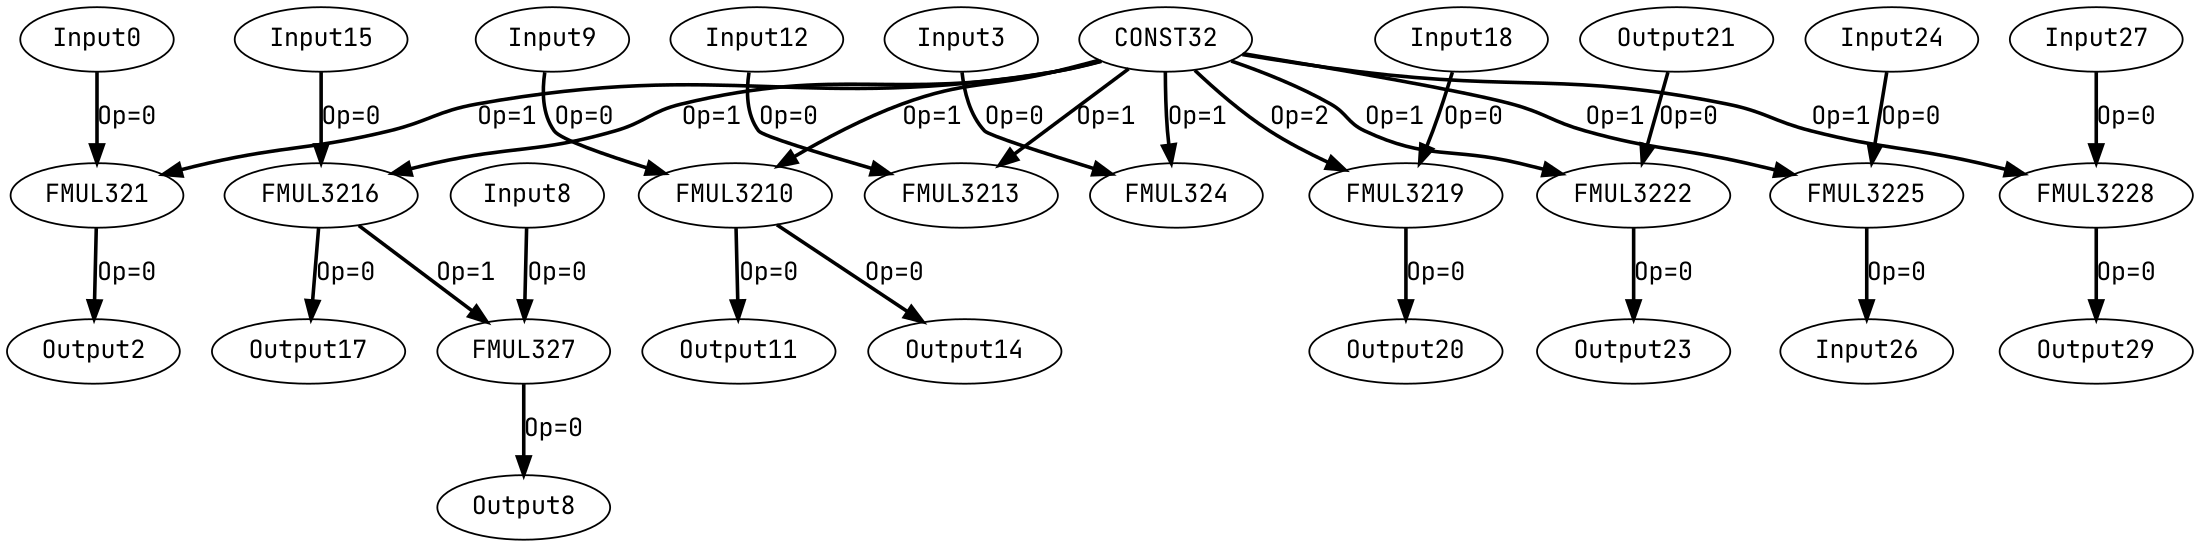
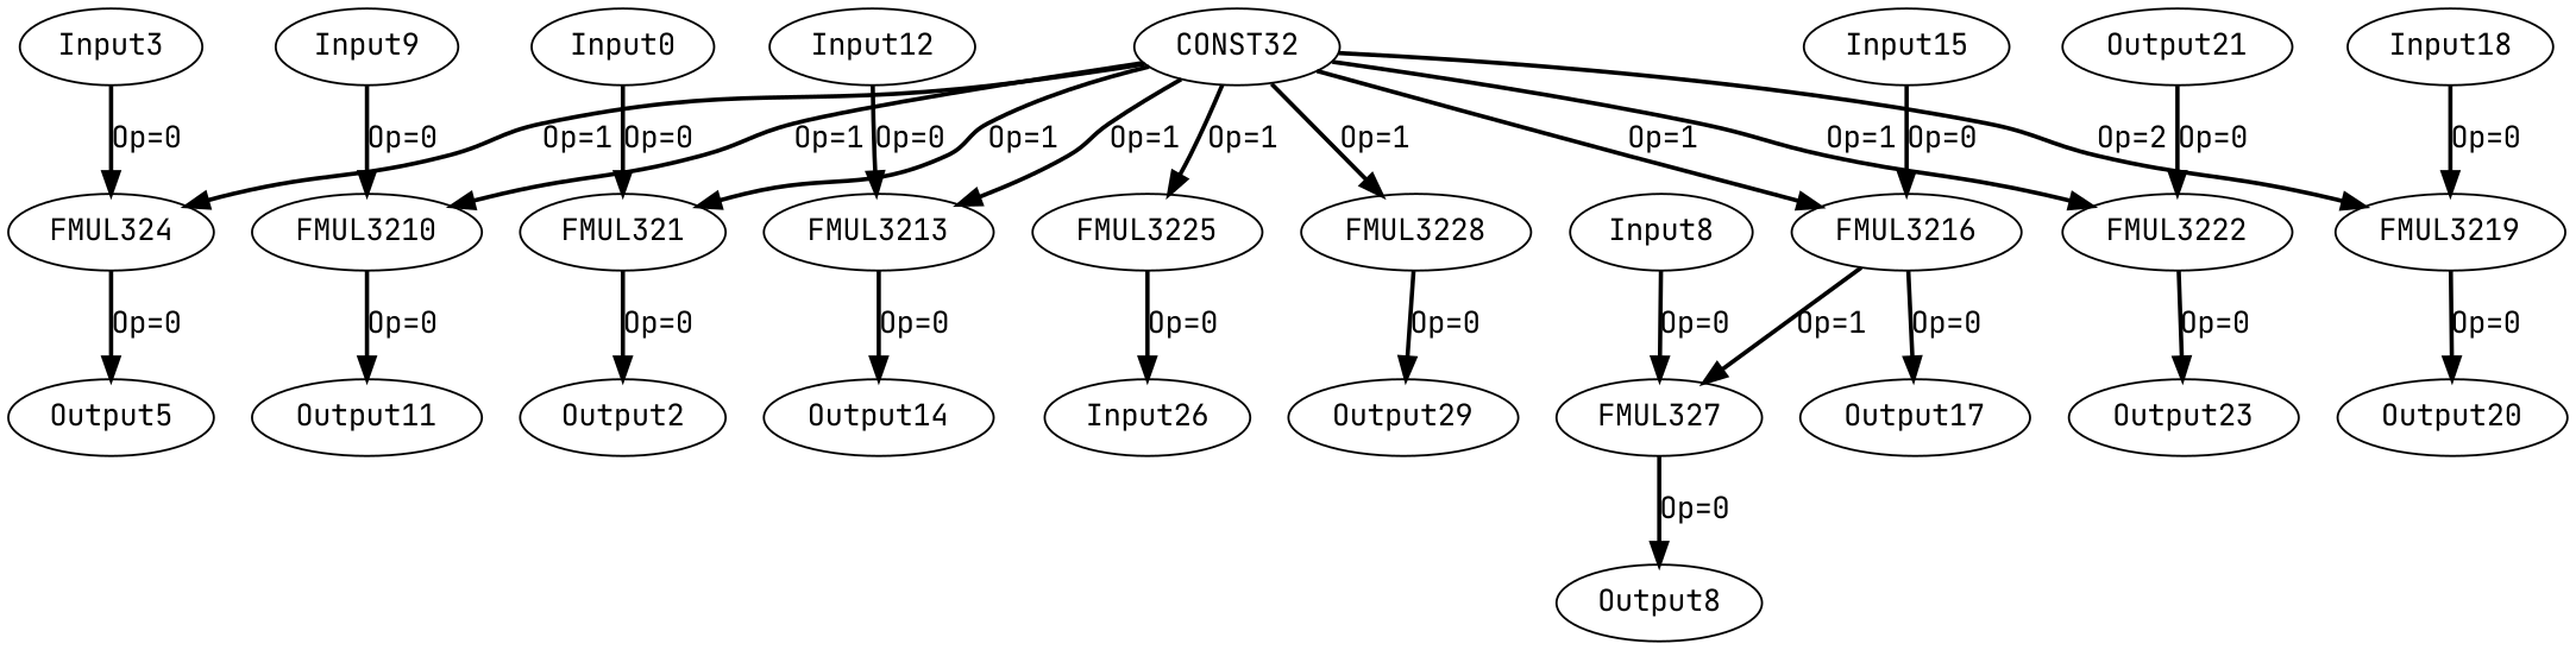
  digraph {
    fontname="JetBrains Mono"
    node [color=black fontname="JetBrains Mono" offset="0,0" opcode=Input pattern="4,25"]
    edge [color=black fontname="JetBrains Mono" operand=0 style=bold]
    Input0 [ref_name=kernel_gemm_0_0]
    FMUL321 [opcode=FMUL32 offset="" pattern=""]
    Output2 [opcode=Output ref_name=kernel_gemm_0_1]
    Input3 [ref_name=kernel_gemm_0_0]
    FMUL324 [opcode=FMUL32 offset="" pattern=""]
+   Output5 [opcode=Output ref_name=kernel_gemm_0_1]
    n7 [label=Input8 ref_name=kernel_gemm_0_0]
    FMUL327 [opcode=FMUL32 offset="" pattern=""]
    Output8 [opcode=Output ref_name=kernel_gemm_0_1]
    Input9 [ref_name=kernel_gemm_0_0]
    FMUL3210 [opcode=FMUL32 offset="" pattern=""]
    Output11 [opcode=Output ref_name=kernel_gemm_0_1]
    Input12 [ref_name=kernel_gemm_0_0]
    FMUL3213 [opcode=FMUL32 offset="" pattern=""]
    Output14 [opcode=Output ref_name=kernel_gemm_0_1]
    Input15 [ref_name=kernel_gemm_0_0]
    FMUL3216 [opcode=FMUL32 offset="" pattern=""]
    Output17 [opcode=Output ref_name=kernel_gemm_0_1]
    Input18 [ref_name=kernel_gemm_0_0]
    FMUL3219 [opcode=FMUL32 offset="" pattern=""]
    Output20 [opcode=Output ref_name=kernel_gemm_0_1]
    n22 [label=Output21 ref_name=kernel_gemm_0_0]
    FMUL3222 [opcode=FMUL32 offset="" pattern=""]
    Output23 [opcode=Output ref_name=kernel_gemm_0_1]
-   Input24 [ref_name=kernel_gemm_0_0]
    FMUL3225 [opcode=FMUL32 offset="" pattern=""]
    n27 [label=Input26 opcode=Output ref_name=kernel_gemm_0_1]
-   Input27 [ref_name=kernel_gemm_0_0]
    FMUL3228 [opcode=FMUL32 offset="" pattern=""]
    Output29 [opcode=Output ref_name=kernel_gemm_0_1]
    CONST32 [opcode=CONST value="0x3F99999A" offset="" pattern=""]
    Input0 -> FMUL321 [label="Op=0"]
    FMUL321 -> Output2 [label="Op=0"]
    Input3 -> FMUL324 [label="Op=0"]
+   FMUL324 -> Output5 [label="Op=0"]
    n7 -> FMUL327 [label="Op=0"]
    FMUL327 -> Output8 [label="Op=0"]
    Input9 -> FMUL3210 [label="Op=0"]
    FMUL3210 -> Output11 [label="Op=0"]
    Input12 -> FMUL3213 [label="Op=0"]
-   FMUL3210 -> Output14 [label="Op=0"]
+   FMUL3213 -> Output14 [label="Op=0"]
    Input15 -> FMUL3216 [label="Op=0"]
    FMUL3216 -> FMUL327 [label="Op=1" operand=1]
    FMUL3216 -> Output17 [label="Op=0"]
    Input18 -> FMUL3219 [label="Op=0"]
    FMUL3219 -> Output20 [label="Op=0"]
    n22 -> FMUL3222 [label="Op=0"]
    FMUL3222 -> Output23 [label="Op=0"]
-   Input24 -> FMUL3225 [label="Op=0"]
    FMUL3225 -> n27 [label="Op=0"]
-   Input27 -> FMUL3228 [label="Op=0"]
    FMUL3228 -> Output29 [label="Op=0"]
    CONST32 -> FMUL321 [label="Op=1" operand=1]
    CONST32 -> FMUL324 [label="Op=1" operand=1]
    CONST32 -> FMUL3210 [label="Op=1" operand=1]
    CONST32 -> FMUL3213 [label="Op=1" operand=1]
    CONST32 -> FMUL3216 [label="Op=1" operand=1]
    CONST32 -> FMUL3219 [label="Op=2" operand=1]
    CONST32 -> FMUL3222 [label="Op=1" operand=1]
    CONST32 -> FMUL3225 [label="Op=1" operand=1]
    CONST32 -> FMUL3228 [label="Op=1" operand=1]
  }
